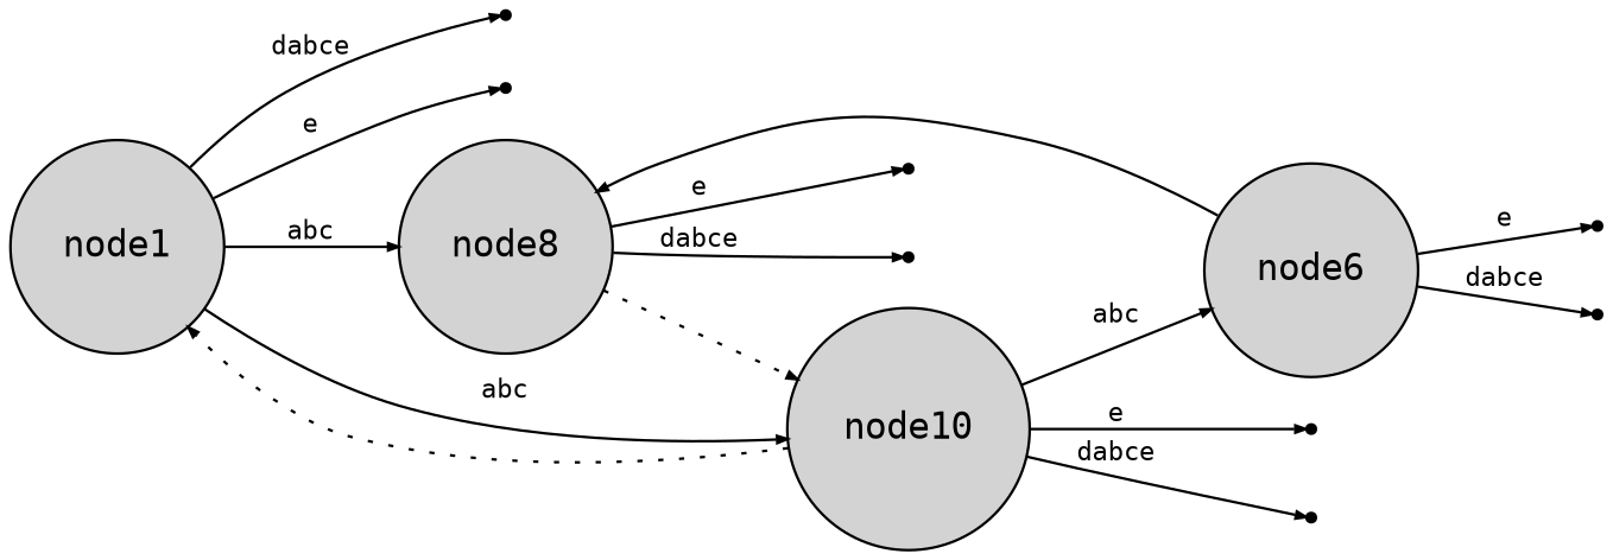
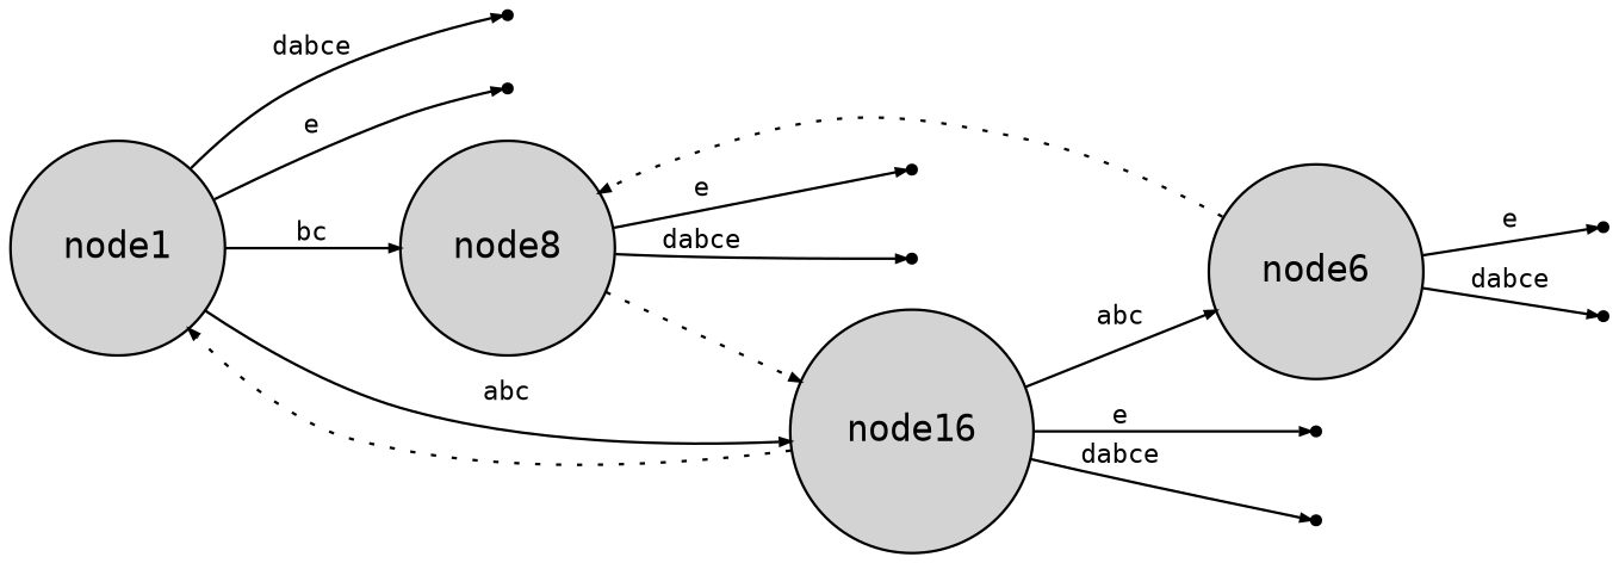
  digraph {
    fontname="DejaVu Sans Mono"
    rankdir=LR
    node [fontname="DejaVu Sans Mono" shape=point]
    edge [arrowsize=0.4 fontname="DejaVu Sans Mono" fontsize=10 weight=3]
    node1 [fillcolor=lightgrey height=.1 shape=circle style=filled width=.1]
    node5
    node12
    node8 [fillcolor=lightgrey height=.07 shape=circle style=filled width=.07]
-   node10 [fillcolor=lightgrey height=.07 shape=circle style=filled width=.07]
+   node10 [fillcolor=lightgrey height=.07 shape=circle style=filled width=.07 label=node16]
    node6 [fillcolor=lightgrey height=.07 shape=circle style=filled width=.07]
    node7
    node2
    node9
    node3
    node11
    node4
    node1 -> node5 [label=dabce]
    node1 -> node12 [label=e]
-   node1 -> node8 [label=abc]
+   node1 -> node8 [label=bc]
    node1 -> node10 [label=abc]
    node8 -> node10 [style=dotted weight=1]
    node8 -> node9 [label=e]
    node8 -> node3 [label=dabce]
    node10 -> node1 [style=dotted weight=1]
    node10 -> node6 [label=abc]
    node10 -> node11 [label=e]
    node10 -> node4 [label=dabce]
-   node6 -> node8 [style=solid weight=1]
+   node6 -> node8 [style=dotted weight=1]
    node6 -> node7 [label=e]
    node6 -> node2 [label=dabce]
  }
